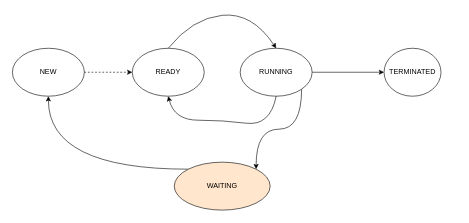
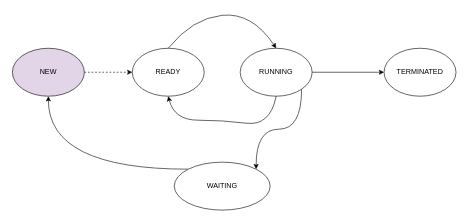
  <mxCell id="0" />
  <mxCell id="1" parent="0" />
  <mxCell id="2" value="READY" style="ellipse;whiteSpace=wrap;html=1;" vertex="1" parent="1"><mxGeometry x="220" y="80" width="120" height="80" as="geometry" /></mxCell>
- <mxCell id="3" value="NEW" style="ellipse;whiteSpace=wrap;html=1;" vertex="1" parent="1"><mxGeometry x="20" y="80" width="120" height="80" as="geometry" /></mxCell>
+ <mxCell id="3" value="NEW" style="ellipse;whiteSpace=wrap;html=1;fillColor=#e1d5e7;" vertex="1" parent="1"><mxGeometry x="20" y="80" width="120" height="80" as="geometry" /></mxCell>
  <mxCell id="4" style="edgeStyle=orthogonalEdgeStyle;rounded=0;orthogonalLoop=1;jettySize=auto;html=1;exitX=1;exitY=1;exitDx=0;exitDy=0;entryX=1;entryY=0;entryDx=0;entryDy=0;curved=1;" edge="1" parent="1" source="6" target="8"><mxGeometry relative="1" as="geometry" /></mxCell>
  <mxCell id="5" style="edgeStyle=orthogonalEdgeStyle;rounded=0;orthogonalLoop=1;jettySize=auto;html=1;entryX=0;entryY=0.5;entryDx=0;entryDy=0;" edge="1" parent="1" source="6" target="9"><mxGeometry relative="1" as="geometry" /></mxCell>
  <mxCell id="6" value="RUNNING" style="ellipse;whiteSpace=wrap;html=1;" vertex="1" parent="1"><mxGeometry x="400" y="80" width="120" height="80" as="geometry" /></mxCell>
  <mxCell id="7" style="edgeStyle=orthogonalEdgeStyle;rounded=0;orthogonalLoop=1;jettySize=auto;html=1;exitX=0;exitY=0;exitDx=0;exitDy=0;curved=1;" edge="1" parent="1" source="8" target="3"><mxGeometry relative="1" as="geometry" /></mxCell>
- <mxCell id="8" value="WAITING" style="ellipse;whiteSpace=wrap;html=1;fillColor=#ffe6cc;" vertex="1" parent="1"><mxGeometry x="290" y="270" width="160" height="80" as="geometry" /></mxCell>
- <mxCell id="9" value="TERMINATED" style="ellipse;whiteSpace=wrap;html=1;" vertex="1" parent="1"><mxGeometry x="640" y="80" width="95" height="80" as="geometry" /></mxCell>
+ <mxCell id="8" value="WAITING" style="ellipse;whiteSpace=wrap;html=1;" vertex="1" parent="1"><mxGeometry x="290" y="270" width="160" height="80" as="geometry" /></mxCell>
+ <mxCell id="9" value="TERMINATED" style="ellipse;whiteSpace=wrap;html=1;" vertex="1" parent="1"><mxGeometry x="640" y="80" width="120" height="80" as="geometry" /></mxCell>
  <mxCell id="10" value="" style="endArrow=classic;html=1;rounded=0;exitX=1;exitY=0.5;exitDx=0;exitDy=0;entryX=0;entryY=0.5;entryDx=0;entryDy=0;dashed=1;" edge="1" parent="1" source="3" target="2"><mxGeometry width="50" height="50" relative="1" as="geometry"><mxPoint x="150" y="220" as="sourcePoint" /><mxPoint x="200" y="170" as="targetPoint" /></mxGeometry></mxCell>
  <mxCell id="11" value="" style="curved=1;endArrow=classic;html=1;rounded=0;exitX=0.5;exitY=0;exitDx=0;exitDy=0;entryX=0.5;entryY=0;entryDx=0;entryDy=0;" edge="1" parent="1" source="2" target="6"><mxGeometry width="50" height="50" relative="1" as="geometry"><mxPoint x="320" y="30" as="sourcePoint" /><mxPoint x="370" y="-20" as="targetPoint" /><Array as="points"><mxPoint x="320" y="30" /><mxPoint x="420" y="20" /></Array></mxGeometry></mxCell>
  <mxCell id="12" value="" style="curved=1;endArrow=classic;html=1;rounded=0;entryX=0.5;entryY=1;entryDx=0;entryDy=0;exitX=0.5;exitY=1;exitDx=0;exitDy=0;" edge="1" parent="1" source="6" target="2"><mxGeometry width="50" height="50" relative="1" as="geometry"><mxPoint x="390" y="250" as="sourcePoint" /><mxPoint x="440" y="200" as="targetPoint" /><Array as="points"><mxPoint x="450" y="210" /><mxPoint x="370" y="200" /><mxPoint x="290" y="200" /></Array></mxGeometry></mxCell>
